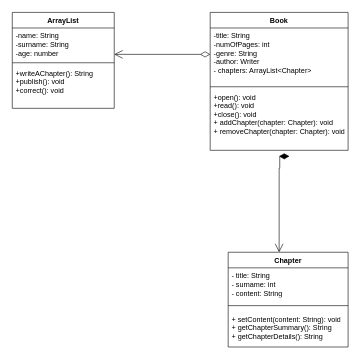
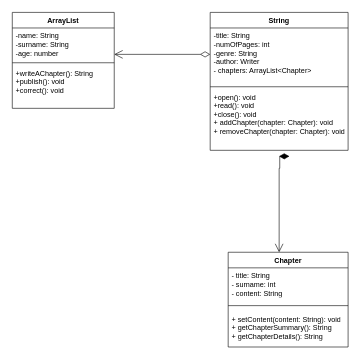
  <mxCell id="0" />
  <mxCell id="1" parent="0" />
  <mxCell id="2" value="ArrayList" style="swimlane;fontStyle=1;align=center;verticalAlign=top;childLayout=stackLayout;horizontal=1;startSize=26;horizontalStack=0;resizeParent=1;resizeParentMax=0;resizeLast=0;collapsible=1;marginBottom=0;whiteSpace=wrap;html=1;" parent="1" vertex="1"><mxGeometry x="20" y="20" width="170" height="160" as="geometry" /></mxCell>
  <mxCell id="3" value="-name: String&lt;div&gt;-surname: String&lt;/div&gt;&lt;div&gt;-age: number&lt;/div&gt;" style="text;strokeColor=none;fillColor=none;align=left;verticalAlign=top;spacingLeft=4;spacingRight=4;overflow=hidden;rotatable=0;points=[[0,0.5],[1,0.5]];portConstraint=eastwest;whiteSpace=wrap;html=1;" parent="2" vertex="1"><mxGeometry y="26" width="170" height="54" as="geometry" /></mxCell>
  <mxCell id="4" value="" style="line;strokeWidth=1;fillColor=none;align=left;verticalAlign=middle;spacingTop=-1;spacingLeft=3;spacingRight=3;rotatable=0;labelPosition=right;points=[];portConstraint=eastwest;strokeColor=inherit;" parent="2" vertex="1"><mxGeometry y="80" width="170" height="8" as="geometry" /></mxCell>
  <mxCell id="5" value="+writeAChapter(): String&lt;div&gt;+publish(): void&lt;/div&gt;&lt;div&gt;+correct(): void&lt;br&gt;&lt;div&gt;&lt;br&gt;&lt;/div&gt;&lt;/div&gt;" style="text;strokeColor=none;fillColor=none;align=left;verticalAlign=top;spacingLeft=4;spacingRight=4;overflow=hidden;rotatable=0;points=[[0,0.5],[1,0.5]];portConstraint=eastwest;whiteSpace=wrap;html=1;" parent="2" vertex="1"><mxGeometry y="88" width="170" height="72" as="geometry" /></mxCell>
- <mxCell id="6" value="Book" style="swimlane;fontStyle=1;align=center;verticalAlign=top;childLayout=stackLayout;horizontal=1;startSize=26;horizontalStack=0;resizeParent=1;resizeParentMax=0;resizeLast=0;collapsible=1;marginBottom=0;whiteSpace=wrap;html=1;" parent="1" vertex="1"><mxGeometry x="350" y="20" width="230" height="230" as="geometry" /></mxCell>
+ <mxCell id="6" value="String" style="swimlane;fontStyle=1;align=center;verticalAlign=top;childLayout=stackLayout;horizontal=1;startSize=26;horizontalStack=0;resizeParent=1;resizeParentMax=0;resizeLast=0;collapsible=1;marginBottom=0;whiteSpace=wrap;html=1;" parent="1" vertex="1"><mxGeometry x="350" y="20" width="230" height="230" as="geometry" /></mxCell>
  <mxCell id="7" value="-title: String&lt;div&gt;-numOfPages: int&lt;/div&gt;&lt;div&gt;-genre: String&lt;/div&gt;&lt;div&gt;-author: Writer&lt;/div&gt;&lt;div&gt;- chapters: ArrayList&amp;lt;Chapter&amp;gt;&lt;br&gt;&lt;div&gt;&lt;br&gt;&lt;/div&gt;&lt;/div&gt;" style="text;strokeColor=none;fillColor=none;align=left;verticalAlign=top;spacingLeft=4;spacingRight=4;overflow=hidden;rotatable=0;points=[[0,0.5],[1,0.5]];portConstraint=eastwest;whiteSpace=wrap;html=1;" parent="6" vertex="1"><mxGeometry y="26" width="230" height="94" as="geometry" /></mxCell>
  <mxCell id="8" value="" style="line;strokeWidth=1;fillColor=none;align=left;verticalAlign=middle;spacingTop=-1;spacingLeft=3;spacingRight=3;rotatable=0;labelPosition=right;points=[];portConstraint=eastwest;strokeColor=inherit;" parent="6" vertex="1"><mxGeometry y="120" width="230" height="8" as="geometry" /></mxCell>
  <mxCell id="9" value="+open(): void&lt;div&gt;+read(): void&lt;/div&gt;&lt;div&gt;+close(): void&lt;/div&gt;&lt;div&gt;+ addChapter(chapter: Chapter): void&lt;/div&gt;&lt;div&gt;+ removeChapter(chapter: Chapter): void&lt;/div&gt;" style="text;strokeColor=none;fillColor=none;align=left;verticalAlign=top;spacingLeft=4;spacingRight=4;overflow=hidden;rotatable=0;points=[[0,0.5],[1,0.5]];portConstraint=eastwest;whiteSpace=wrap;html=1;" parent="6" vertex="1"><mxGeometry y="128" width="230" height="102" as="geometry" /></mxCell>
  <mxCell id="10" value="" style="endArrow=open;html=1;endSize=12;startArrow=diamondThin;startSize=14;startFill=0;edgeStyle=orthogonalEdgeStyle;align=left;verticalAlign=bottom;rounded=0;" parent="1" edge="1"><mxGeometry x="-1" y="3" relative="1" as="geometry"><mxPoint x="350" y="90" as="sourcePoint" /><mxPoint x="190" y="90" as="targetPoint" /></mxGeometry></mxCell>
  <mxCell id="11" value="Chapter" style="swimlane;fontStyle=1;align=center;verticalAlign=top;childLayout=stackLayout;horizontal=1;startSize=26;horizontalStack=0;resizeParent=1;resizeParentMax=0;resizeLast=0;collapsible=1;marginBottom=0;whiteSpace=wrap;html=1;" vertex="1" parent="1"><mxGeometry x="380" y="420" width="200" height="158" as="geometry" /></mxCell>
  <mxCell id="12" value="- title: String&lt;div&gt;- surname: int&lt;/div&gt;&lt;div&gt;- content: String&lt;/div&gt;" style="text;strokeColor=none;fillColor=none;align=left;verticalAlign=top;spacingLeft=4;spacingRight=4;overflow=hidden;rotatable=0;points=[[0,0.5],[1,0.5]];portConstraint=eastwest;whiteSpace=wrap;html=1;" vertex="1" parent="11"><mxGeometry y="26" width="200" height="54" as="geometry" /></mxCell>
  <mxCell id="13" value="" style="line;strokeWidth=1;fillColor=none;align=left;verticalAlign=middle;spacingTop=-1;spacingLeft=3;spacingRight=3;rotatable=0;labelPosition=right;points=[];portConstraint=eastwest;strokeColor=inherit;" vertex="1" parent="11"><mxGeometry y="80" width="200" height="18" as="geometry" /></mxCell>
  <mxCell id="14" value="+ setContent(content: String): void&lt;div&gt;+ getChapterSummary(): String&lt;/div&gt;&lt;div&gt;+ getChapterDetails(): String&lt;/div&gt;" style="text;strokeColor=none;fillColor=none;align=left;verticalAlign=top;spacingLeft=4;spacingRight=4;overflow=hidden;rotatable=0;points=[[0,0.5],[1,0.5]];portConstraint=eastwest;whiteSpace=wrap;html=1;" vertex="1" parent="11"><mxGeometry y="98" width="200" height="60" as="geometry" /></mxCell>
  <mxCell id="15" value="" style="endArrow=open;html=1;endSize=12;startArrow=diamondThin;startSize=14;startFill=1;edgeStyle=orthogonalEdgeStyle;align=left;verticalAlign=bottom;rounded=0;" edge="1" parent="1" target="11"><mxGeometry x="-1" y="3" relative="1" as="geometry"><mxPoint x="465" y="260" as="sourcePoint" /><mxPoint x="380" y="280" as="targetPoint" /><Array as="points"><mxPoint x="466" y="280" /><mxPoint x="465" y="280" /></Array></mxGeometry></mxCell>
